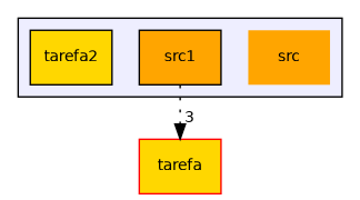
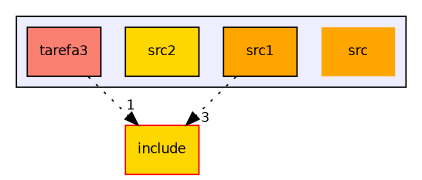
  digraph {
    compound=true
    node [fillcolor=orange fontname=Helvetica fontsize=10 shape=box style=filled color=black]
    edge [labeldistance=1.5 labelfontname=Helvetica labelfontsize=10 style=dotted]
    n1 [label=src shape=plaintext color=""]
    n2 [label=src1]
-   n3 [fillcolor=gold label=tarefa2]
-   n5 [color=red fillcolor=gold label=tarefa]
+   n3 [fillcolor=gold label=src2]
+   n4 [fillcolor=salmon label=tarefa3]
+   n5 [color=red fillcolor=gold label=include]
    subgraph cluster_1 {
      bgcolor="#eeeeff"
      pencolor=black
      n1
      n2
      n3
+     n4
    }
    n2 -> n5 [headlabel=3]
+   n4 -> n5 [headlabel=1]
  }
